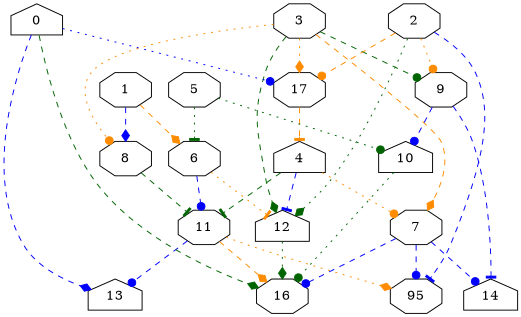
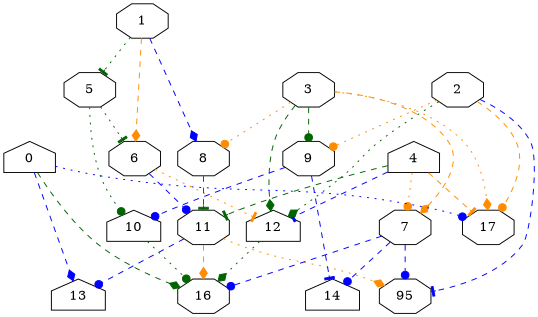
  digraph {
    node [shape=octagon]
    edge [arrowhead=dot color=blue style=dashed]
    12 [shape=house]
    6
    11
    16
    n5 [label=95]
    13 [shape=house]
    3
    7
    9
    17
    8
    14 [shape=house]
    10 [shape=house]
    4 [shape=house]
    5
    1
    0 [shape=house]
    2
    12 -> 16 [arrowhead=diamond color=darkgreen style=dotted]
    6 -> 12 [arrowhead=tee color=darkorange style=dotted]
    6 -> 11
    11 -> 16 [arrowhead=diamond color=darkorange]
    11 -> n5 [arrowhead=diamond color=darkorange style=dotted]
    11 -> 13
    3 -> 12 [arrowhead=diamond color=darkgreen]
    3 -> 7 [arrowhead=diamond color=darkorange]
    3 -> 9 [color=darkgreen]
    3 -> 17 [arrowhead=diamond color=darkorange style=dotted]
    3 -> 8 [color=darkorange style=dotted]
    7 -> 16
    7 -> n5
    7 -> 14
    9 -> 14 [arrowhead=tee]
    9 -> 10
    8 -> 11 [arrowhead=tee color=darkgreen]
    10 -> 16 [color=darkgreen style=dotted]
    4 -> 12 [arrowhead=tee]
    4 -> 11 [arrowhead=tee color=darkgreen]
    4 -> 7 [color=darkorange style=dotted]
-   17 -> 4 [arrowhead=tee color=darkorange]
+   4 -> 17 [arrowhead=tee color=darkorange]
    5 -> 6 [arrowhead=tee color=darkgreen style=dotted]
    5 -> 10 [color=darkgreen style=dotted]
    1 -> 6 [arrowhead=diamond color=darkorange]
    1 -> 8 [arrowhead=diamond]
+   1 -> 5 [arrowhead=tee color=darkgreen style=dotted]
    0 -> 16 [arrowhead=diamond color=darkgreen]
    0 -> 13 [arrowhead=diamond]
    0 -> 17 [style=dotted]
    2 -> 12 [arrowhead=diamond color=darkgreen style=dotted]
    2 -> n5 [arrowhead=tee]
    2 -> 9 [color=darkorange style=dotted]
    2 -> 17 [color=darkorange]
  }
